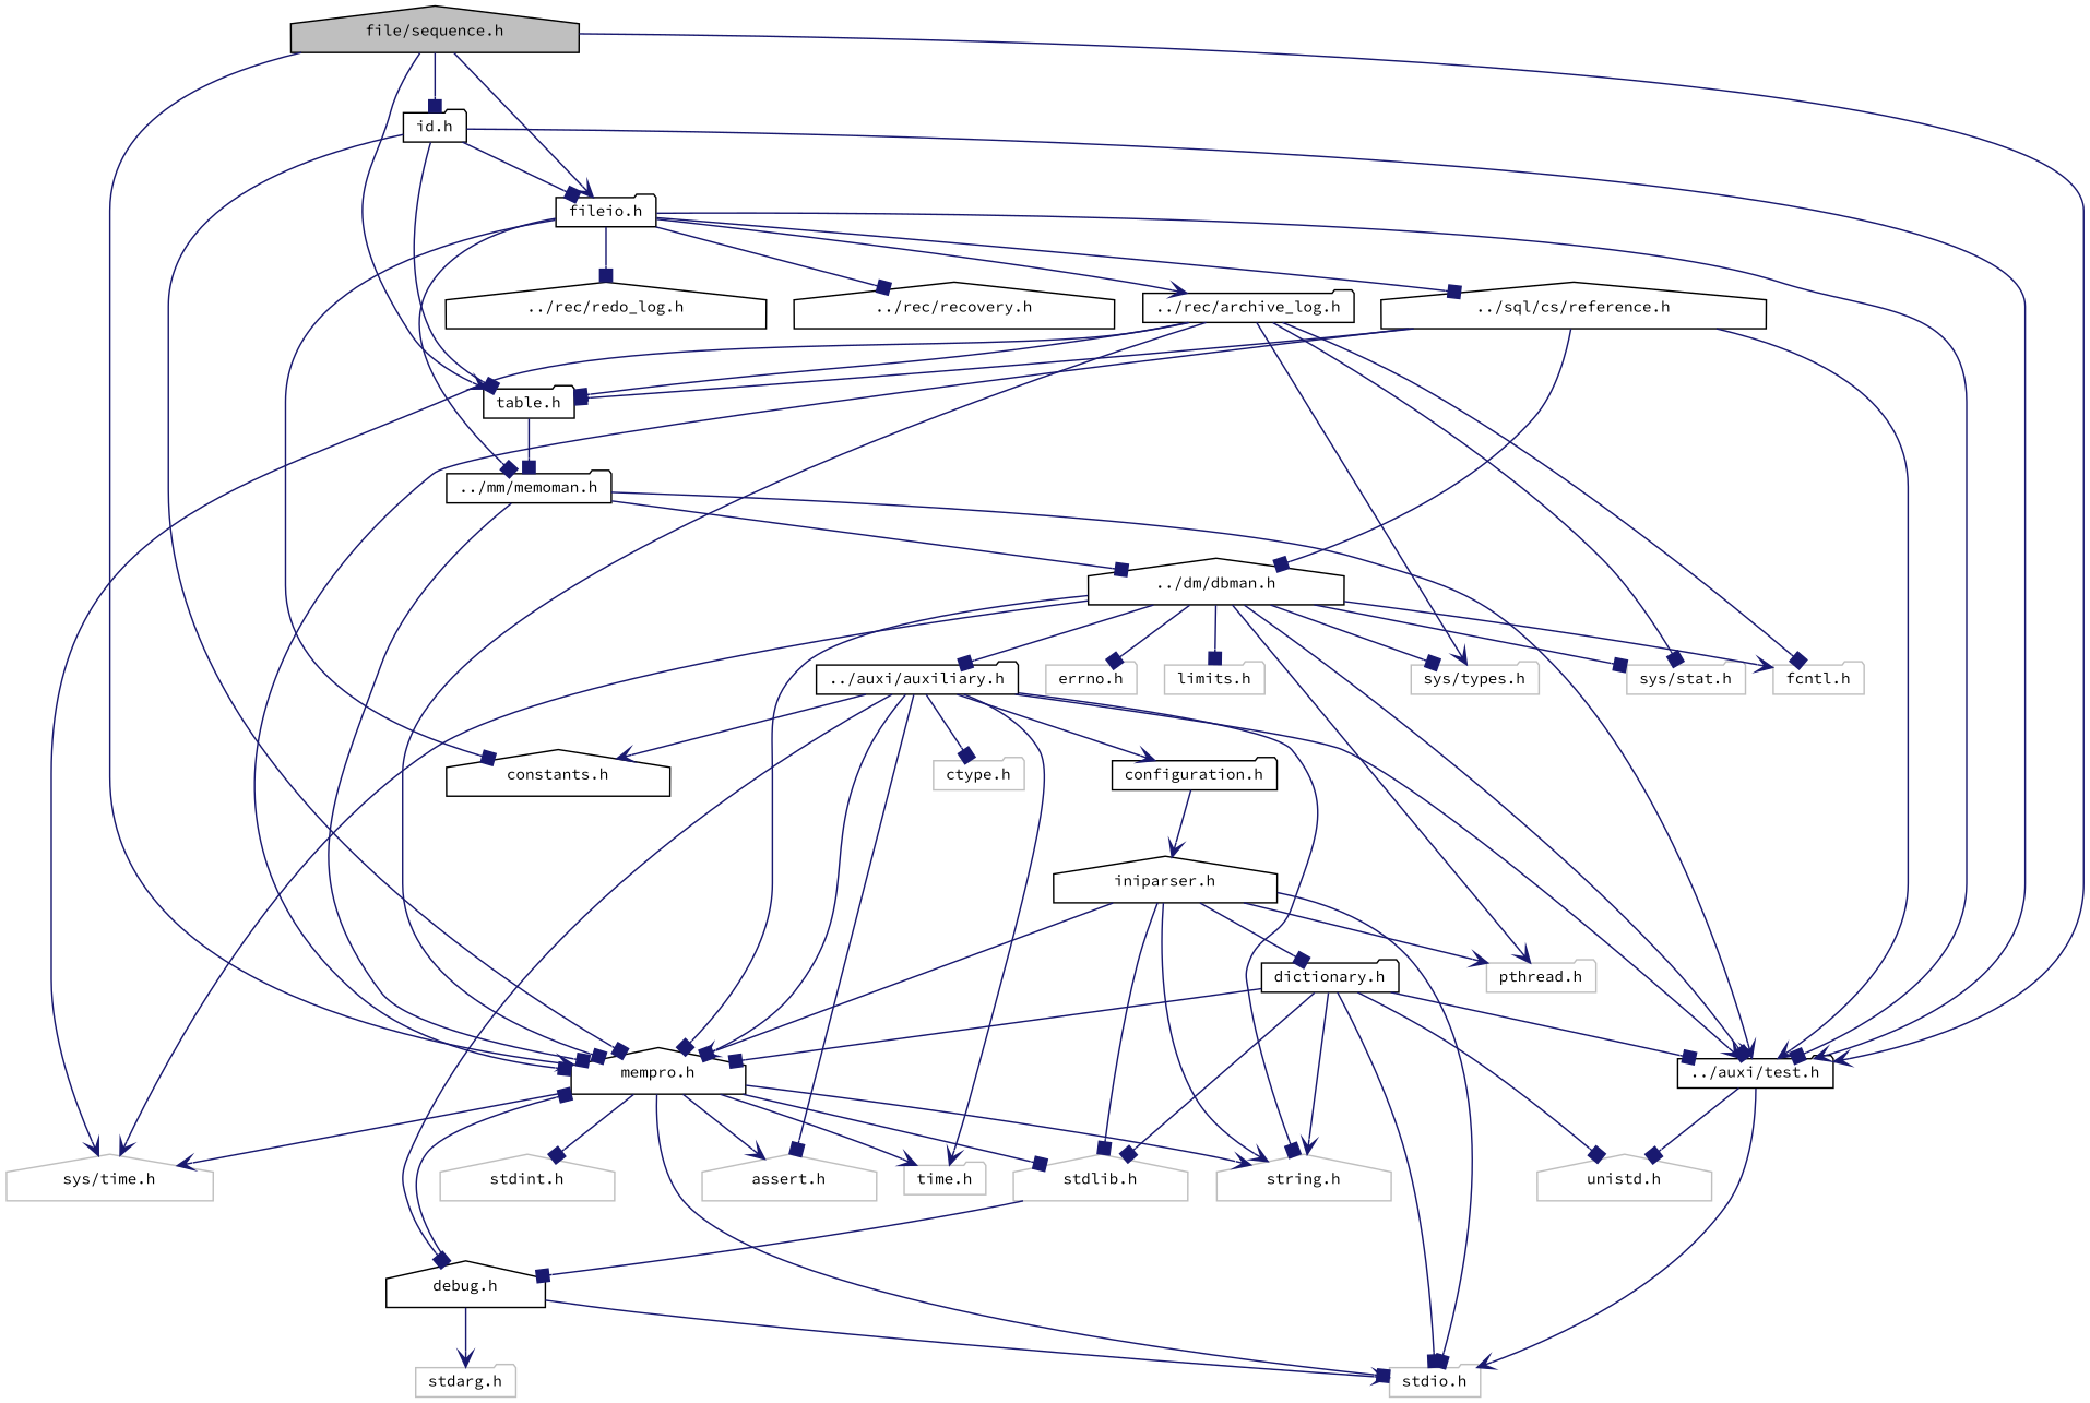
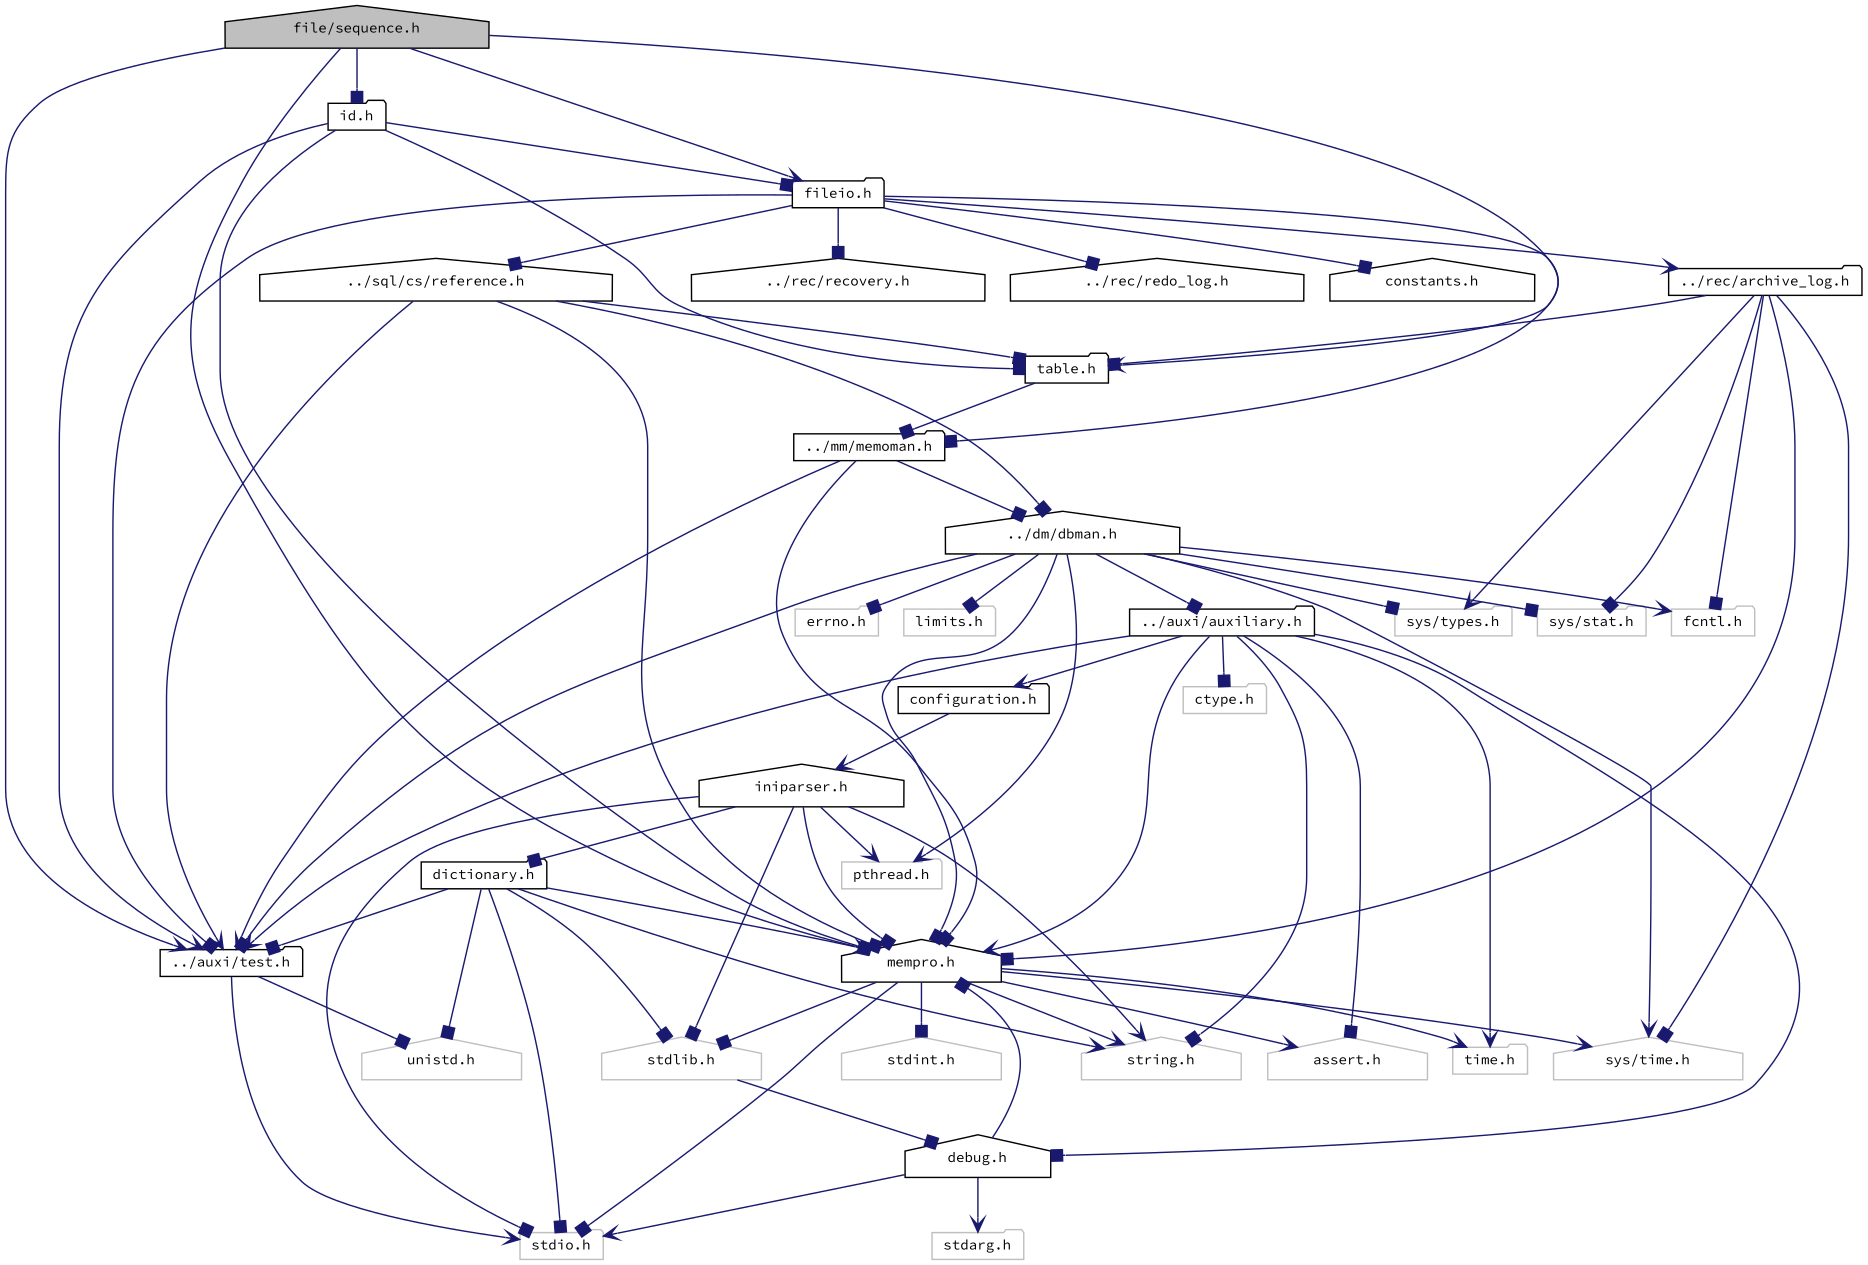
  digraph {
    fontname="Source Code Pro"
    node [color=black fontname="Source Code Pro" fontsize=10 shape=folder]
    edge [arrowhead=box color=midnightblue fontname="Source Code Pro" fontsize=10 labelfontname=Helvetica labelfontsize=10 style=solid]
    n1 [fillcolor=grey75 fontcolor=black height=0.2 label="file/sequence.h" shape=house style=filled width=0.4]
    n2 [height=0.2 label="../auxi/test.h" width=0.4]
    n3 [height=0.2 label="table.h" width=0.4]
    n4 [height=0.2 label="mempro.h" shape=house width=0.4]
    n5 [height=0.2 label="id.h" width=0.4]
    n6 [height=0.2 label="fileio.h" width=0.4]
    n7 [color=grey75 height=0.2 label="stdio.h" width=0.4]
    n8 [color=grey75 height=0.2 label="unistd.h" shape=house width=0.4]
    n9 [height=0.2 label="../mm/memoman.h" width=0.4]
    n10 [color=grey75 height=0.2 label="sys/time.h" shape=house width=0.4]
    n11 [color=grey75 height=0.2 label="string.h" shape=house width=0.4]
    n12 [color=grey75 height=0.2 label="assert.h" shape=house width=0.4]
    n13 [color=grey75 height=0.2 label="time.h" width=0.4]
    n14 [color=grey75 height=0.2 label="stdlib.h" shape=house width=0.4]
    n15 [color=grey75 height=0.2 label="stdint.h" shape=house width=0.4]
    n16 [height=0.2 label="constants.h" shape=house width=0.4]
    n17 [height=0.2 label="../sql/cs/reference.h" shape=house width=0.4]
    n18 [height=0.2 label="../rec/recovery.h" shape=house width=0.4]
    n19 [height=0.2 label="../rec/archive_log.h" width=0.4]
    n20 [height=0.2 label="../rec/redo_log.h" shape=house width=0.4]
    n21 [height=0.2 label="../dm/dbman.h" shape=house width=0.4]
    n22 [height=0.2 label="../auxi/auxiliary.h" width=0.4]
    n23 [color=grey75 height=0.2 label="pthread.h" width=0.4]
    n24 [color=grey75 height=0.2 label="errno.h" width=0.4]
    n25 [color=grey75 height=0.2 label="sys/types.h" width=0.4]
    n26 [color=grey75 height=0.2 label="sys/stat.h" width=0.4]
    n27 [color=grey75 height=0.2 label="fcntl.h" width=0.4]
    n28 [color=grey75 height=0.2 label="limits.h" width=0.4]
    n29 [height=0.2 label="configuration.h" width=0.4]
    n30 [color=grey75 height=0.2 label="ctype.h" width=0.4]
    n31 [height=0.2 label="debug.h" shape=house width=0.4]
    n32 [height=0.2 label="iniparser.h" shape=house width=0.4]
    n33 [color=grey75 height=0.2 label="stdarg.h" width=0.4]
    n34 [height=0.2 label="dictionary.h" width=0.4]
    n1 -> n2 [arrowhead=vee]
    n1 -> n3 [arrowhead=vee]
    n1 -> n4 [arrowhead=vee]
    n1 -> n5
    n1 -> n6 [arrowhead=vee]
    n2 -> n7 [arrowhead=vee]
    n2 -> n8
    n3 -> n9
    n4 -> n7
    n4 -> n10 [arrowhead=vee]
    n4 -> n11 [arrowhead=vee]
    n4 -> n12 [arrowhead=vee]
    n4 -> n13 [arrowhead=vee]
    n4 -> n14
    n4 -> n15
    n5 -> n2 [arrowhead=vee]
    n5 -> n3
    n5 -> n4
    n5 -> n6
    n6 -> n2
    n6 -> n9
    n6 -> n16
    n6 -> n17
    n6 -> n18
    n6 -> n19 [arrowhead=vee]
    n6 -> n20
    n9 -> n2 [arrowhead=vee]
    n9 -> n4
    n9 -> n21
    n14 -> n31
    n17 -> n2 [arrowhead=vee]
    n17 -> n3
    n17 -> n4
    n17 -> n21
    n19 -> n3
    n19 -> n4
-   n19 -> n10 [arrowhead=vee]
+   n19 -> n10
    n19 -> n25 [arrowhead=vee]
    n19 -> n26
    n19 -> n27
    n21 -> n2
    n21 -> n4
    n21 -> n10 [arrowhead=vee]
    n21 -> n22
    n21 -> n23 [arrowhead=vee]
    n21 -> n24
    n21 -> n25
    n21 -> n26
    n21 -> n27 [arrowhead=vee]
    n21 -> n28
    n22 -> n2 [arrowhead=vee]
    n22 -> n4 [arrowhead=vee]
    n22 -> n11
    n22 -> n12
    n22 -> n13 [arrowhead=vee]
-   n22 -> n16 [arrowhead=vee]
    n22 -> n29 [arrowhead=vee]
    n22 -> n30
    n22 -> n31
    n29 -> n32 [arrowhead=vee]
    n31 -> n4
    n31 -> n7 [arrowhead=vee]
    n31 -> n33 [arrowhead=vee]
    n32 -> n4
    n32 -> n7
    n32 -> n11 [arrowhead=vee]
    n32 -> n14
    n32 -> n23 [arrowhead=vee]
    n32 -> n34
    n34 -> n2
    n34 -> n4
    n34 -> n7
    n34 -> n8
    n34 -> n11 [arrowhead=vee]
    n34 -> n14
  }
